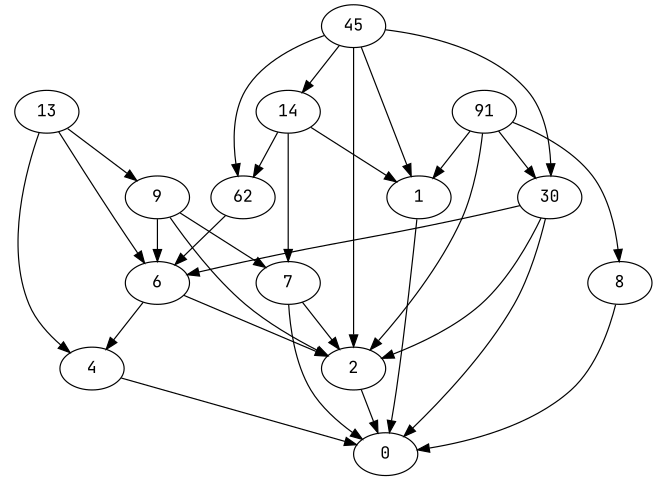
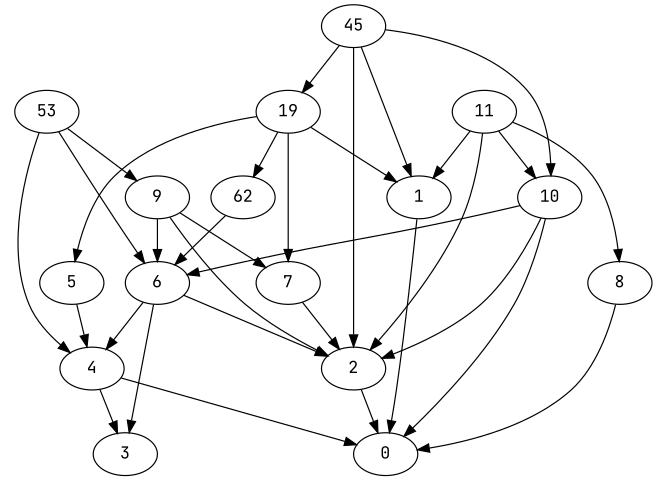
  digraph {
    fontname="JetBrains Mono"
    node [Weight=215 fontname="JetBrains Mono"]
    edge [Weight=10 fontname="JetBrains Mono"]
    n1 [label=45]
-   14
-   10 [label=30]
+   14 [label=19]
+   10
    n4 [Weight=193 label=62]
    2 [Weight=172]
    1 [Weight=86]
+   5 [Weight=172]
    7 [Weight=107]
    6 [Weight=107]
    0 [Weight=64]
-   13 [Weight=150]
+   13 [Weight=150 label=53]
    9
    4 [Weight=64]
-   11 [Weight=107 label=91]
+   3 [Weight=172]
+   11 [Weight=107]
    8 [Weight=86]
    n1 -> 14 [Weight=5]
    n1 -> 10
-   n1 -> n4 [Weight=7]
    n1 -> 2 [Weight=7]
    n1 -> 1 [Weight=5]
    14 -> n4 [Weight=5]
    14 -> 1
+   14 -> 5 [Weight=9]
    14 -> 7 [Weight=3]
    10 -> 2 [Weight=9]
    10 -> 6 [Weight=3]
    10 -> 0 [Weight=7]
    n4 -> 6
    2 -> 0 [Weight=7]
    1 -> 0 [Weight=4]
+   5 -> 4 [Weight=3]
    7 -> 2 [Weight=4]
-   7 -> 0 [Weight=3]
    6 -> 2 [Weight=4]
    6 -> 4 [Weight=9]
+   6 -> 3 [Weight=9]
    13 -> 6 [Weight=4]
    13 -> 9
    13 -> 4
    9 -> 2
    9 -> 7 [Weight=2]
    9 -> 6
    4 -> 0 [Weight=6]
+   4 -> 3 [Weight=7]
    11 -> 10 [Weight=8]
    11 -> 2 [Weight=6]
    11 -> 1
    11 -> 8 [Weight=2]
    8 -> 0 [Weight=7]
  }
